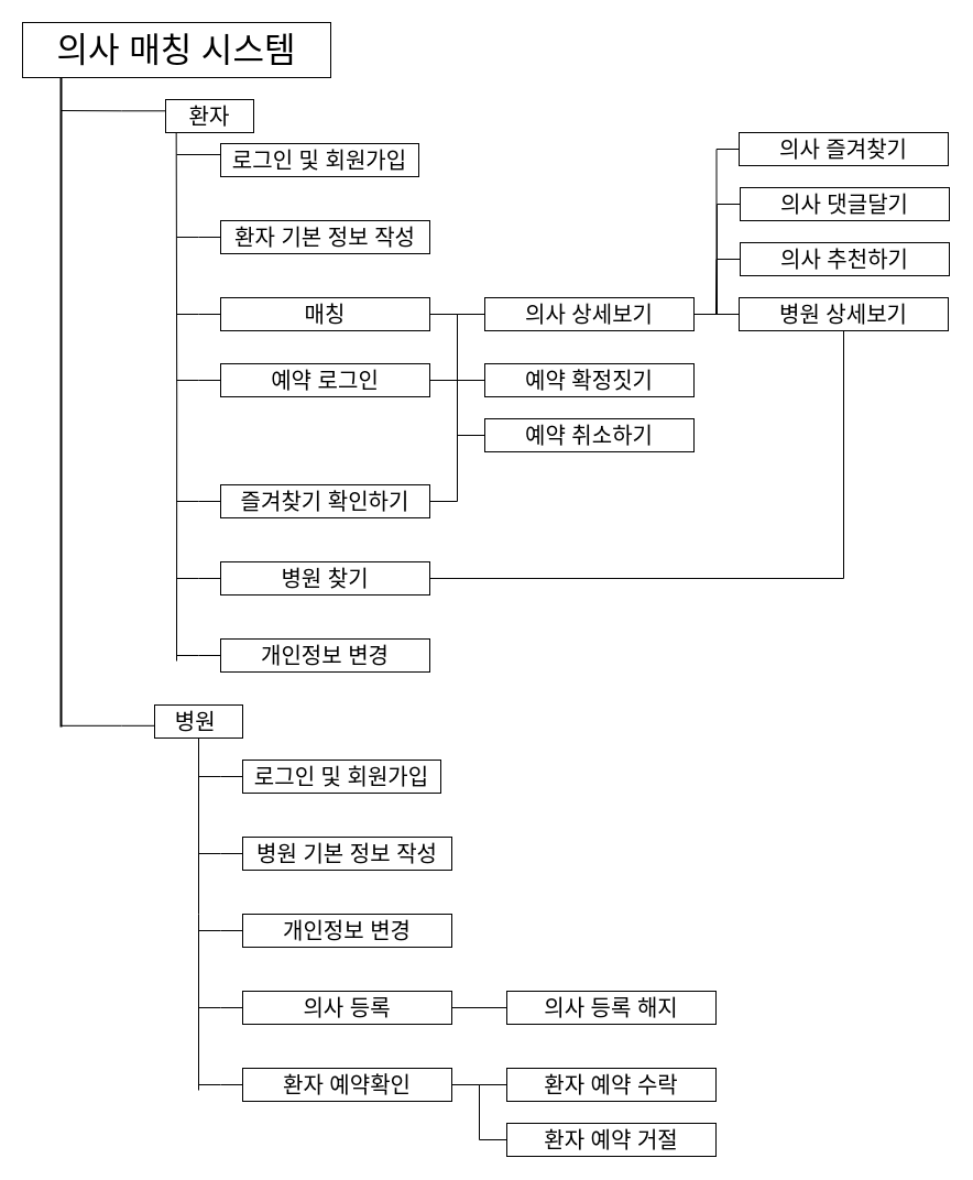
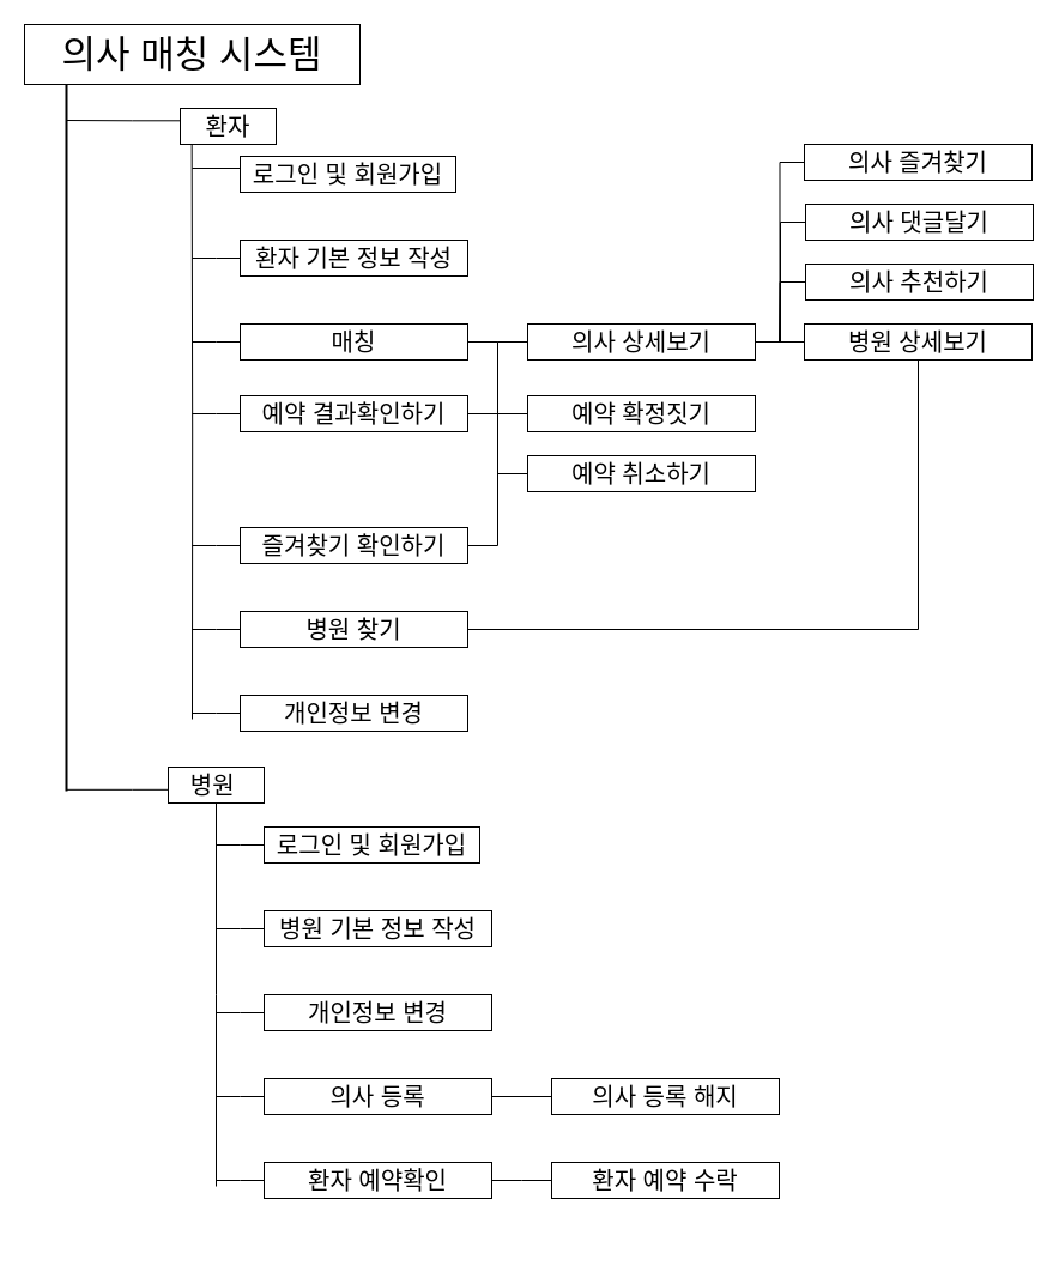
  <mxCell id="0" />
  <mxCell id="1" parent="0" />
  <mxCell id="2" value="&lt;span style=&quot;font-size: 31px;&quot;&gt;의사 매칭 시스템&lt;/span&gt;" style="rounded=0;whiteSpace=wrap;html=1;" parent="1" vertex="1"><mxGeometry x="20" y="20" width="280" height="50" as="geometry" /></mxCell>
  <mxCell id="3" value="" style="line;strokeWidth=2;direction=south;html=1;" parent="1" vertex="1"><mxGeometry x="50" y="70" width="10" height="590" as="geometry" /></mxCell>
  <mxCell id="4" style="edgeStyle=orthogonalEdgeStyle;rounded=0;orthogonalLoop=1;jettySize=auto;html=1;endArrow=none;endFill=0;" parent="1" edge="1"><mxGeometry relative="1" as="geometry"><mxPoint x="160" y="600" as="targetPoint" /><mxPoint x="159.67" y="120" as="sourcePoint" /></mxGeometry></mxCell>
  <mxCell id="5" value="&lt;font style=&quot;font-size: 20px;&quot;&gt;환자&lt;/font&gt;" style="rounded=0;whiteSpace=wrap;html=1;" parent="1" vertex="1"><mxGeometry x="150" y="90" width="80" height="30" as="geometry" /></mxCell>
  <mxCell id="6" value="" style="endArrow=none;html=1;rounded=0;" parent="1" edge="1"><mxGeometry width="50" height="50" relative="1" as="geometry"><mxPoint x="160" y="140" as="sourcePoint" /><mxPoint x="200" y="140" as="targetPoint" /></mxGeometry></mxCell>
  <mxCell id="7" value="&lt;span style=&quot;font-size: 20px;&quot;&gt;로그인 및 회원가입&lt;/span&gt;" style="rounded=0;whiteSpace=wrap;html=1;" parent="1" vertex="1"><mxGeometry x="200" y="130" width="180" height="30" as="geometry" /></mxCell>
  <mxCell id="8" value="" style="endArrow=none;html=1;rounded=0;align=left;spacingLeft=0;" parent="1" edge="1"><mxGeometry width="50" height="50" relative="1" as="geometry"><mxPoint x="55" y="100" as="sourcePoint" /><mxPoint x="150" y="100.3" as="targetPoint" /><Array as="points"><mxPoint x="110" y="100.3" /></Array></mxGeometry></mxCell>
  <mxCell id="9" style="edgeStyle=orthogonalEdgeStyle;rounded=0;orthogonalLoop=1;jettySize=auto;html=1;endArrow=none;endFill=0;" edge="1" parent="1" source="10"><mxGeometry relative="1" as="geometry"><mxPoint x="160" y="215" as="targetPoint" /></mxGeometry></mxCell>
  <mxCell id="10" value="&lt;span style=&quot;font-size: 20px;&quot;&gt;환자 기본 정보 작성&lt;/span&gt;" style="rounded=0;whiteSpace=wrap;html=1;" parent="1" vertex="1"><mxGeometry x="200" y="200" width="190" height="30" as="geometry" /></mxCell>
  <mxCell id="11" value="" style="endArrow=none;html=1;rounded=0;align=left;spacingLeft=0;exitX=0.068;exitY=0.528;exitDx=0;exitDy=0;exitPerimeter=0;" parent="1" edge="1"><mxGeometry width="50" height="50" relative="1" as="geometry"><mxPoint x="55" y="658.82" as="sourcePoint" /><mxPoint x="150" y="658.82" as="targetPoint" /><Array as="points"><mxPoint x="110" y="658.82" /></Array></mxGeometry></mxCell>
  <mxCell id="12" style="edgeStyle=orthogonalEdgeStyle;rounded=0;orthogonalLoop=1;jettySize=auto;html=1;startArrow=none;startFill=0;endArrow=none;endFill=0;" edge="1" parent="1" source="14"><mxGeometry relative="1" as="geometry"><mxPoint x="160" y="285" as="targetPoint" /></mxGeometry></mxCell>
  <mxCell id="13" style="edgeStyle=orthogonalEdgeStyle;rounded=0;orthogonalLoop=1;jettySize=auto;html=1;endArrow=none;endFill=0;" edge="1" parent="1" source="14"><mxGeometry relative="1" as="geometry"><mxPoint x="440" y="285" as="targetPoint" /></mxGeometry></mxCell>
  <mxCell id="14" value="&lt;span style=&quot;font-size: 20px;&quot;&gt;매칭&lt;/span&gt;" style="rounded=0;whiteSpace=wrap;html=1;" vertex="1" parent="1"><mxGeometry x="200" y="270" width="190" height="30" as="geometry" /></mxCell>
  <mxCell id="15" style="edgeStyle=orthogonalEdgeStyle;rounded=0;orthogonalLoop=1;jettySize=auto;html=1;entryX=0;entryY=0.5;entryDx=0;entryDy=0;endArrow=none;endFill=0;" edge="1" parent="1" source="17" target="19"><mxGeometry relative="1" as="geometry" /></mxCell>
  <mxCell id="16" style="edgeStyle=orthogonalEdgeStyle;rounded=0;orthogonalLoop=1;jettySize=auto;html=1;entryX=0;entryY=0.5;entryDx=0;entryDy=0;endArrow=none;endFill=0;" edge="1" parent="1" source="17" target="18"><mxGeometry relative="1" as="geometry" /></mxCell>
  <mxCell id="17" value="&lt;span style=&quot;font-size: 20px;&quot;&gt;의사 상세보기&lt;/span&gt;" style="rounded=0;whiteSpace=wrap;html=1;" vertex="1" parent="1"><mxGeometry x="440" y="270" width="190" height="30" as="geometry" /></mxCell>
  <mxCell id="18" value="&lt;span style=&quot;font-size: 20px;&quot;&gt;의사 즐겨찾기&lt;/span&gt;" style="rounded=0;whiteSpace=wrap;html=1;" vertex="1" parent="1"><mxGeometry x="671" y="120" width="190" height="30" as="geometry" /></mxCell>
  <mxCell id="19" value="&lt;span style=&quot;font-size: 20px;&quot;&gt;의사 댓글달기&lt;/span&gt;" style="rounded=0;whiteSpace=wrap;html=1;" vertex="1" parent="1"><mxGeometry x="672" y="170" width="190" height="30" as="geometry" /></mxCell>
  <mxCell id="20" style="edgeStyle=orthogonalEdgeStyle;rounded=0;orthogonalLoop=1;jettySize=auto;html=1;endArrow=none;endFill=0;" edge="1" parent="1" source="21"><mxGeometry relative="1" as="geometry"><mxPoint x="650" y="285" as="targetPoint" /></mxGeometry></mxCell>
  <mxCell id="21" value="&lt;span style=&quot;font-size: 20px;&quot;&gt;의사 추천하기&lt;/span&gt;" style="rounded=0;whiteSpace=wrap;html=1;" vertex="1" parent="1"><mxGeometry x="672" y="220" width="190" height="30" as="geometry" /></mxCell>
  <mxCell id="22" style="edgeStyle=orthogonalEdgeStyle;rounded=0;orthogonalLoop=1;jettySize=auto;html=1;endArrow=none;endFill=0;" edge="1" parent="1" source="23" target="17"><mxGeometry relative="1" as="geometry" /></mxCell>
  <mxCell id="23" value="&lt;span style=&quot;font-size: 20px;&quot;&gt;병원 상세보기&lt;/span&gt;" style="rounded=0;whiteSpace=wrap;html=1;" vertex="1" parent="1"><mxGeometry x="671" y="270" width="190" height="30" as="geometry" /></mxCell>
  <mxCell id="24" style="edgeStyle=orthogonalEdgeStyle;rounded=0;orthogonalLoop=1;jettySize=auto;html=1;endArrow=none;endFill=0;" edge="1" parent="1" source="26"><mxGeometry relative="1" as="geometry"><mxPoint x="160" y="455" as="targetPoint" /></mxGeometry></mxCell>
  <mxCell id="25" style="edgeStyle=orthogonalEdgeStyle;rounded=0;orthogonalLoop=1;jettySize=auto;html=1;entryX=0;entryY=0.5;entryDx=0;entryDy=0;endArrow=none;endFill=0;" edge="1" parent="1" source="26" target="17"><mxGeometry relative="1" as="geometry" /></mxCell>
  <mxCell id="26" value="&lt;span style=&quot;font-size: 20px;&quot;&gt;즐겨찾기 확인하기&lt;/span&gt;" style="rounded=0;whiteSpace=wrap;html=1;" vertex="1" parent="1"><mxGeometry x="200" y="440" width="190" height="30" as="geometry" /></mxCell>
  <mxCell id="27" style="edgeStyle=orthogonalEdgeStyle;rounded=0;orthogonalLoop=1;jettySize=auto;html=1;endArrow=none;endFill=0;" edge="1" parent="1" source="30"><mxGeometry relative="1" as="geometry"><mxPoint x="160" y="345" as="targetPoint" /></mxGeometry></mxCell>
  <mxCell id="28" style="edgeStyle=orthogonalEdgeStyle;rounded=0;orthogonalLoop=1;jettySize=auto;html=1;endArrow=none;endFill=0;" edge="1" parent="1" source="30" target="31"><mxGeometry relative="1" as="geometry" /></mxCell>
  <mxCell id="29" style="edgeStyle=orthogonalEdgeStyle;rounded=0;orthogonalLoop=1;jettySize=auto;html=1;entryX=0;entryY=0.5;entryDx=0;entryDy=0;endArrow=none;endFill=0;" edge="1" parent="1" source="30" target="32"><mxGeometry relative="1" as="geometry" /></mxCell>
- <mxCell id="30" value="&lt;span style=&quot;font-size: 20px;&quot;&gt;예약 로그인&lt;/span&gt;" style="rounded=0;whiteSpace=wrap;html=1;" vertex="1" parent="1"><mxGeometry x="200" y="330" width="190" height="30" as="geometry" /></mxCell>
+ <mxCell id="30" value="&lt;span style=&quot;font-size: 20px;&quot;&gt;예약 결과확인하기&lt;/span&gt;" style="rounded=0;whiteSpace=wrap;html=1;" vertex="1" parent="1"><mxGeometry x="200" y="330" width="190" height="30" as="geometry" /></mxCell>
  <mxCell id="31" value="&lt;span style=&quot;font-size: 20px;&quot;&gt;예약 확정짓기&lt;/span&gt;" style="rounded=0;whiteSpace=wrap;html=1;" vertex="1" parent="1"><mxGeometry x="440" y="330" width="190" height="30" as="geometry" /></mxCell>
  <mxCell id="32" value="&lt;span style=&quot;font-size: 20px;&quot;&gt;예약 취소하기&lt;/span&gt;" style="rounded=0;whiteSpace=wrap;html=1;" vertex="1" parent="1"><mxGeometry x="440" y="380" width="190" height="30" as="geometry" /></mxCell>
  <mxCell id="33" style="edgeStyle=orthogonalEdgeStyle;rounded=0;orthogonalLoop=1;jettySize=auto;html=1;endArrow=none;endFill=0;" edge="1" parent="1" source="35"><mxGeometry relative="1" as="geometry"><mxPoint x="160" y="525" as="targetPoint" /></mxGeometry></mxCell>
  <mxCell id="34" style="edgeStyle=orthogonalEdgeStyle;rounded=0;orthogonalLoop=1;jettySize=auto;html=1;entryX=0.5;entryY=1;entryDx=0;entryDy=0;endArrow=none;endFill=0;" edge="1" parent="1" source="35" target="23"><mxGeometry relative="1" as="geometry" /></mxCell>
  <mxCell id="35" value="&lt;span style=&quot;font-size: 20px;&quot;&gt;병원 찾기&lt;/span&gt;" style="rounded=0;whiteSpace=wrap;html=1;" vertex="1" parent="1"><mxGeometry x="200" y="510" width="190" height="30" as="geometry" /></mxCell>
  <mxCell id="36" style="edgeStyle=orthogonalEdgeStyle;rounded=0;orthogonalLoop=1;jettySize=auto;html=1;endArrow=none;endFill=0;" edge="1" parent="1" source="37"><mxGeometry relative="1" as="geometry"><mxPoint x="180" y="990" as="targetPoint" /></mxGeometry></mxCell>
  <mxCell id="37" value="&lt;font style=&quot;font-size: 20px;&quot;&gt;병원&amp;nbsp;&lt;br&gt;&lt;/font&gt;" style="rounded=0;whiteSpace=wrap;html=1;" vertex="1" parent="1"><mxGeometry x="140" y="640" width="80" height="30" as="geometry" /></mxCell>
  <mxCell id="38" style="edgeStyle=orthogonalEdgeStyle;rounded=0;orthogonalLoop=1;jettySize=auto;html=1;endArrow=none;endFill=0;" edge="1" parent="1" source="39"><mxGeometry relative="1" as="geometry"><mxPoint x="180" y="705" as="targetPoint" /></mxGeometry></mxCell>
  <mxCell id="39" value="&lt;span style=&quot;font-size: 20px;&quot;&gt;로그인 및 회원가입&lt;/span&gt;" style="rounded=0;whiteSpace=wrap;html=1;" vertex="1" parent="1"><mxGeometry x="220" y="690" width="180" height="30" as="geometry" /></mxCell>
  <mxCell id="40" style="edgeStyle=orthogonalEdgeStyle;rounded=0;orthogonalLoop=1;jettySize=auto;html=1;endArrow=none;endFill=0;" edge="1" parent="1" source="41"><mxGeometry relative="1" as="geometry"><mxPoint x="180" y="775" as="targetPoint" /></mxGeometry></mxCell>
  <mxCell id="41" value="&lt;span style=&quot;font-size: 20px;&quot;&gt;병원 기본 정보 작성&lt;/span&gt;" style="rounded=0;whiteSpace=wrap;html=1;" vertex="1" parent="1"><mxGeometry x="220" y="760" width="190" height="30" as="geometry" /></mxCell>
  <mxCell id="42" style="edgeStyle=orthogonalEdgeStyle;rounded=0;orthogonalLoop=1;jettySize=auto;html=1;endArrow=none;endFill=0;" edge="1" parent="1" source="43"><mxGeometry relative="1" as="geometry"><mxPoint x="180" y="845" as="targetPoint" /></mxGeometry></mxCell>
  <mxCell id="43" value="&lt;span style=&quot;font-size: 20px;&quot;&gt;개인정보 변경&lt;/span&gt;" style="rounded=0;whiteSpace=wrap;html=1;" vertex="1" parent="1"><mxGeometry x="220" y="830" width="190" height="30" as="geometry" /></mxCell>
  <mxCell id="44" style="edgeStyle=orthogonalEdgeStyle;rounded=0;orthogonalLoop=1;jettySize=auto;html=1;endArrow=none;endFill=0;" edge="1" parent="1" source="45"><mxGeometry relative="1" as="geometry"><mxPoint x="160" y="595" as="targetPoint" /></mxGeometry></mxCell>
  <mxCell id="45" value="&lt;span style=&quot;font-size: 20px;&quot;&gt;개인정보 변경&lt;/span&gt;" style="rounded=0;whiteSpace=wrap;html=1;" vertex="1" parent="1"><mxGeometry x="200" y="580" width="190" height="30" as="geometry" /></mxCell>
  <mxCell id="46" style="edgeStyle=orthogonalEdgeStyle;rounded=0;orthogonalLoop=1;jettySize=auto;html=1;endArrow=none;endFill=0;" edge="1" parent="1" source="48"><mxGeometry relative="1" as="geometry"><mxPoint x="180" y="915" as="targetPoint" /></mxGeometry></mxCell>
  <mxCell id="47" style="edgeStyle=orthogonalEdgeStyle;rounded=0;orthogonalLoop=1;jettySize=auto;html=1;endArrow=none;endFill=0;" edge="1" parent="1" source="48" target="55"><mxGeometry relative="1" as="geometry" /></mxCell>
  <mxCell id="48" value="&lt;span style=&quot;font-size: 20px;&quot;&gt;의사 등록&lt;/span&gt;" style="rounded=0;whiteSpace=wrap;html=1;" vertex="1" parent="1"><mxGeometry x="220" y="900" width="190" height="30" as="geometry" /></mxCell>
  <mxCell id="49" style="edgeStyle=orthogonalEdgeStyle;rounded=0;orthogonalLoop=1;jettySize=auto;html=1;endArrow=none;endFill=0;" edge="1" parent="1" source="52"><mxGeometry relative="1" as="geometry"><mxPoint x="180" y="985" as="targetPoint" /></mxGeometry></mxCell>
  <mxCell id="50" style="edgeStyle=orthogonalEdgeStyle;rounded=0;orthogonalLoop=1;jettySize=auto;html=1;endArrow=none;endFill=0;" edge="1" parent="1" source="52"><mxGeometry relative="1" as="geometry"><mxPoint x="460" y="985" as="targetPoint" /></mxGeometry></mxCell>
- <mxCell id="51" style="edgeStyle=orthogonalEdgeStyle;rounded=0;orthogonalLoop=1;jettySize=auto;html=1;entryX=0;entryY=0.5;entryDx=0;entryDy=0;endArrow=none;endFill=0;" edge="1" parent="1" source="52" target="53"><mxGeometry relative="1" as="geometry" /></mxCell>
  <mxCell id="52" value="&lt;span style=&quot;font-size: 20px;&quot;&gt;환자 예약확인&lt;/span&gt;" style="rounded=0;whiteSpace=wrap;html=1;" vertex="1" parent="1"><mxGeometry x="220" y="970" width="190" height="30" as="geometry" /></mxCell>
- <mxCell id="53" value="&lt;span style=&quot;font-size: 20px;&quot;&gt;환자 예약 거절&lt;/span&gt;" style="rounded=0;whiteSpace=wrap;html=1;" vertex="1" parent="1"><mxGeometry x="460" y="1020" width="190" height="30" as="geometry" /></mxCell>
  <mxCell id="54" value="&lt;span style=&quot;font-size: 20px;&quot;&gt;환자 예약 수락&lt;/span&gt;" style="rounded=0;whiteSpace=wrap;html=1;" vertex="1" parent="1"><mxGeometry x="460" y="970" width="190" height="30" as="geometry" /></mxCell>
  <mxCell id="55" value="&lt;span style=&quot;font-size: 20px;&quot;&gt;의사 등록 해지&lt;/span&gt;" style="rounded=0;whiteSpace=wrap;html=1;" vertex="1" parent="1"><mxGeometry x="460" y="900" width="190" height="30" as="geometry" /></mxCell>
